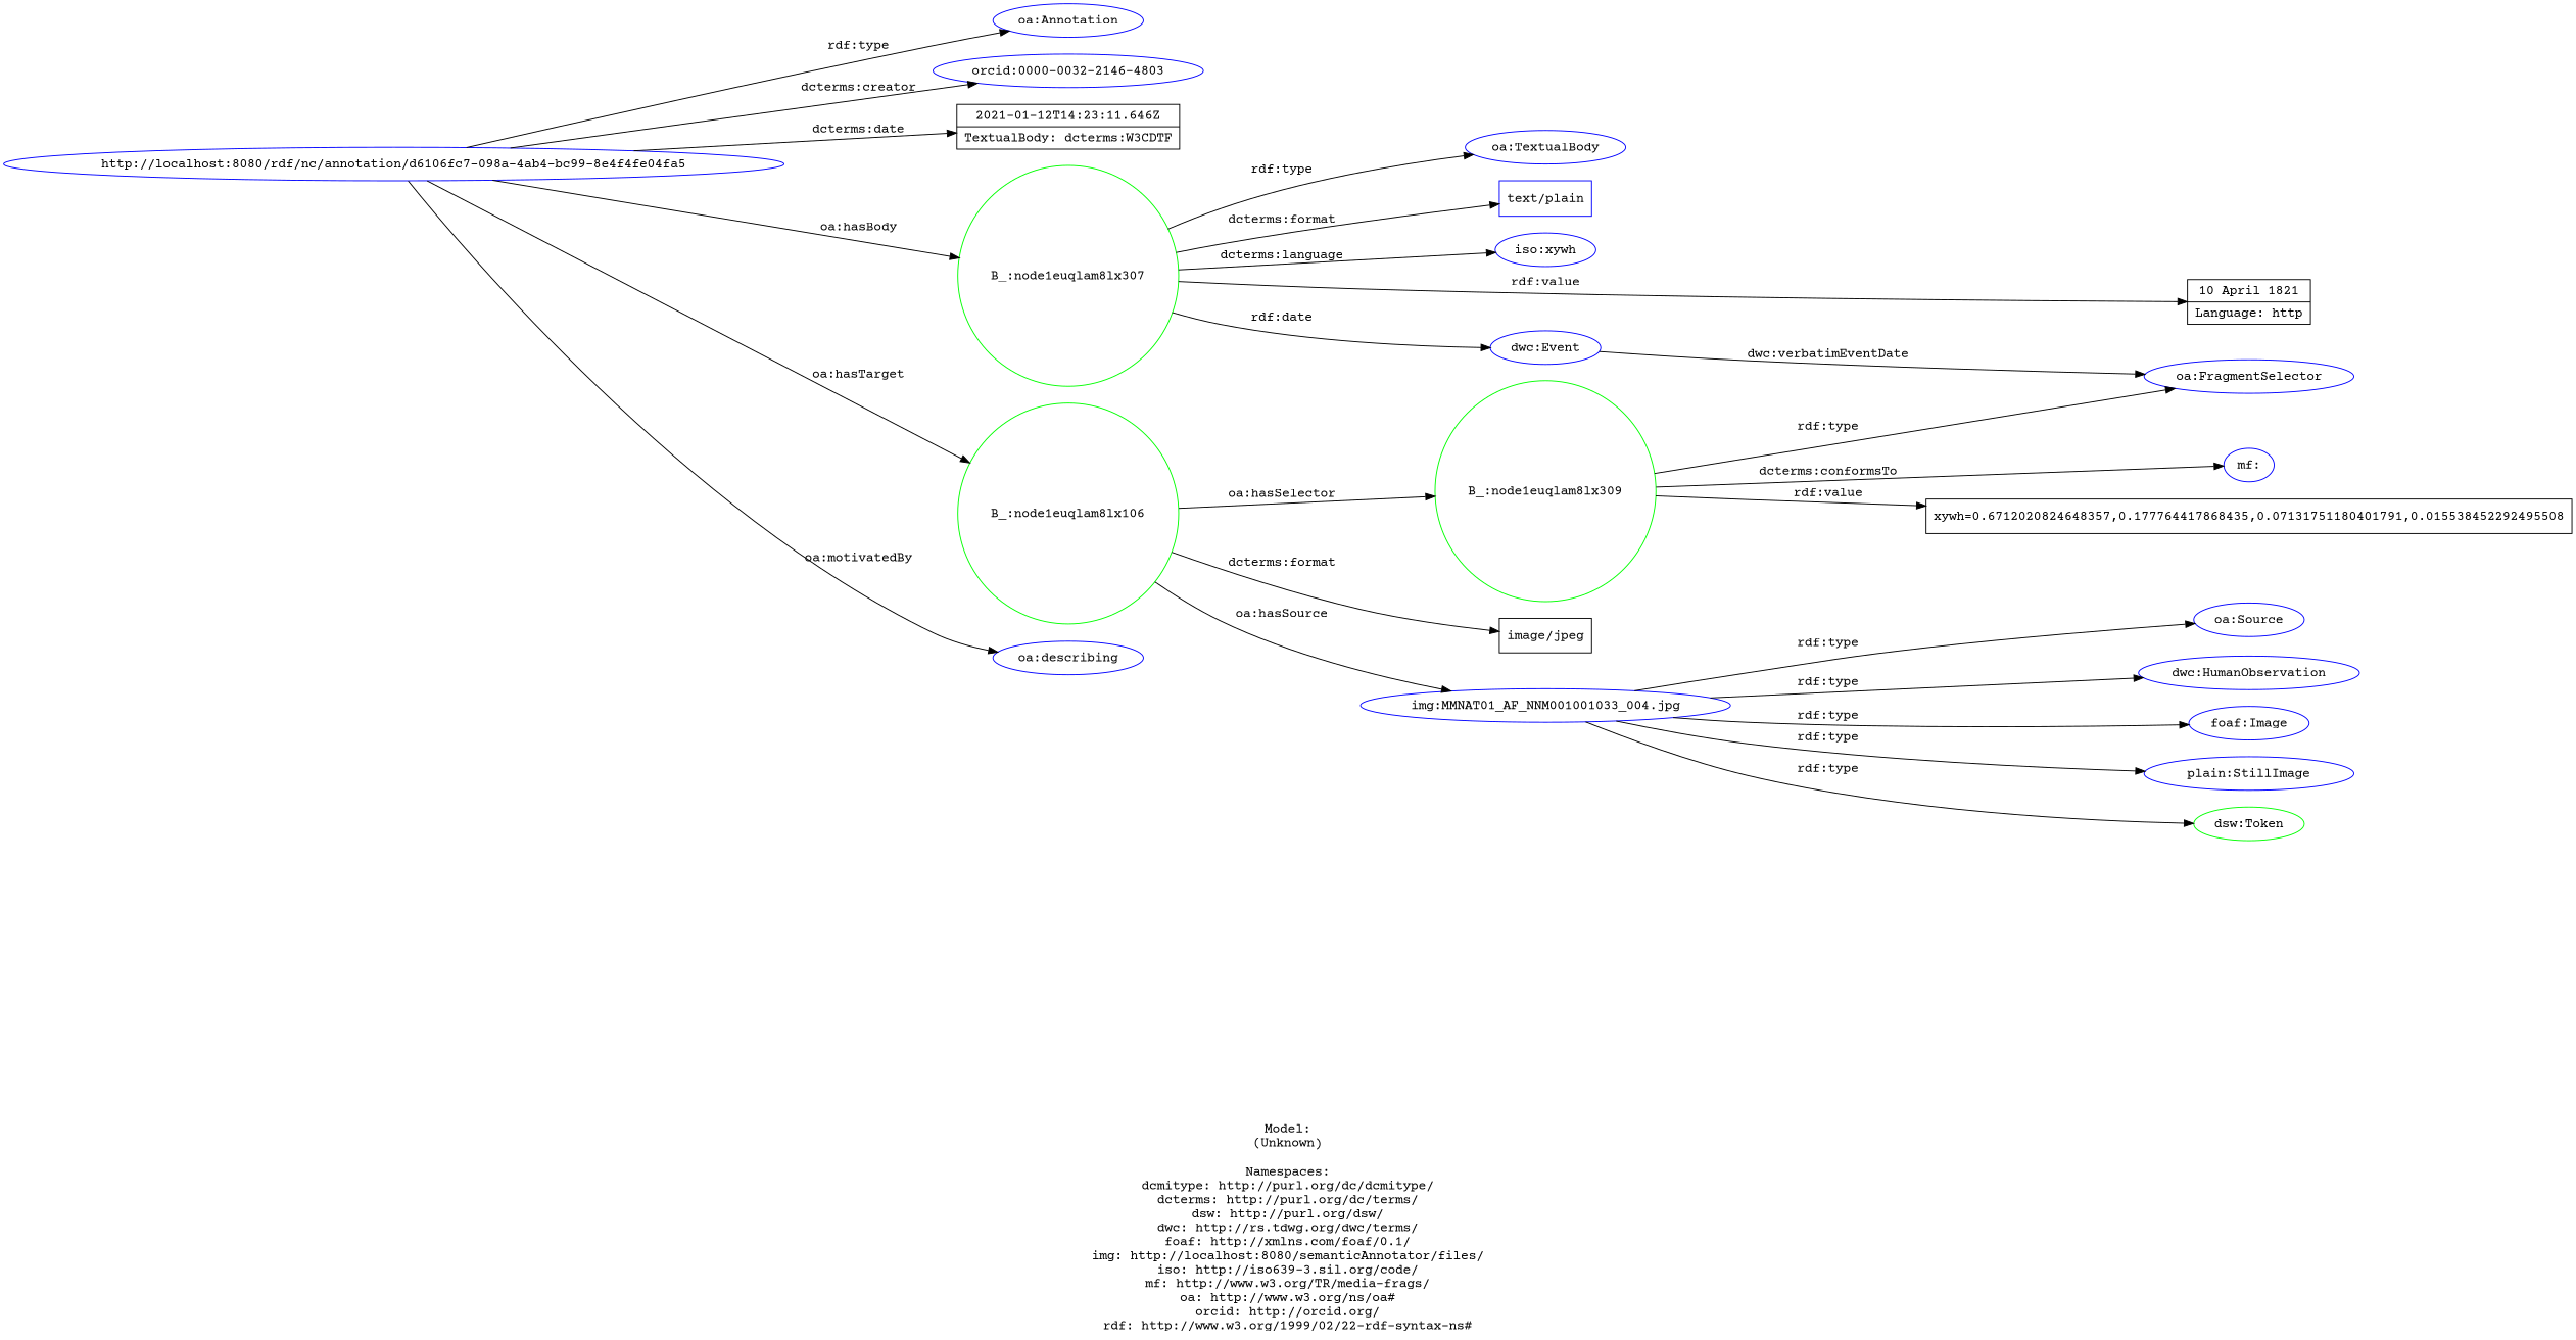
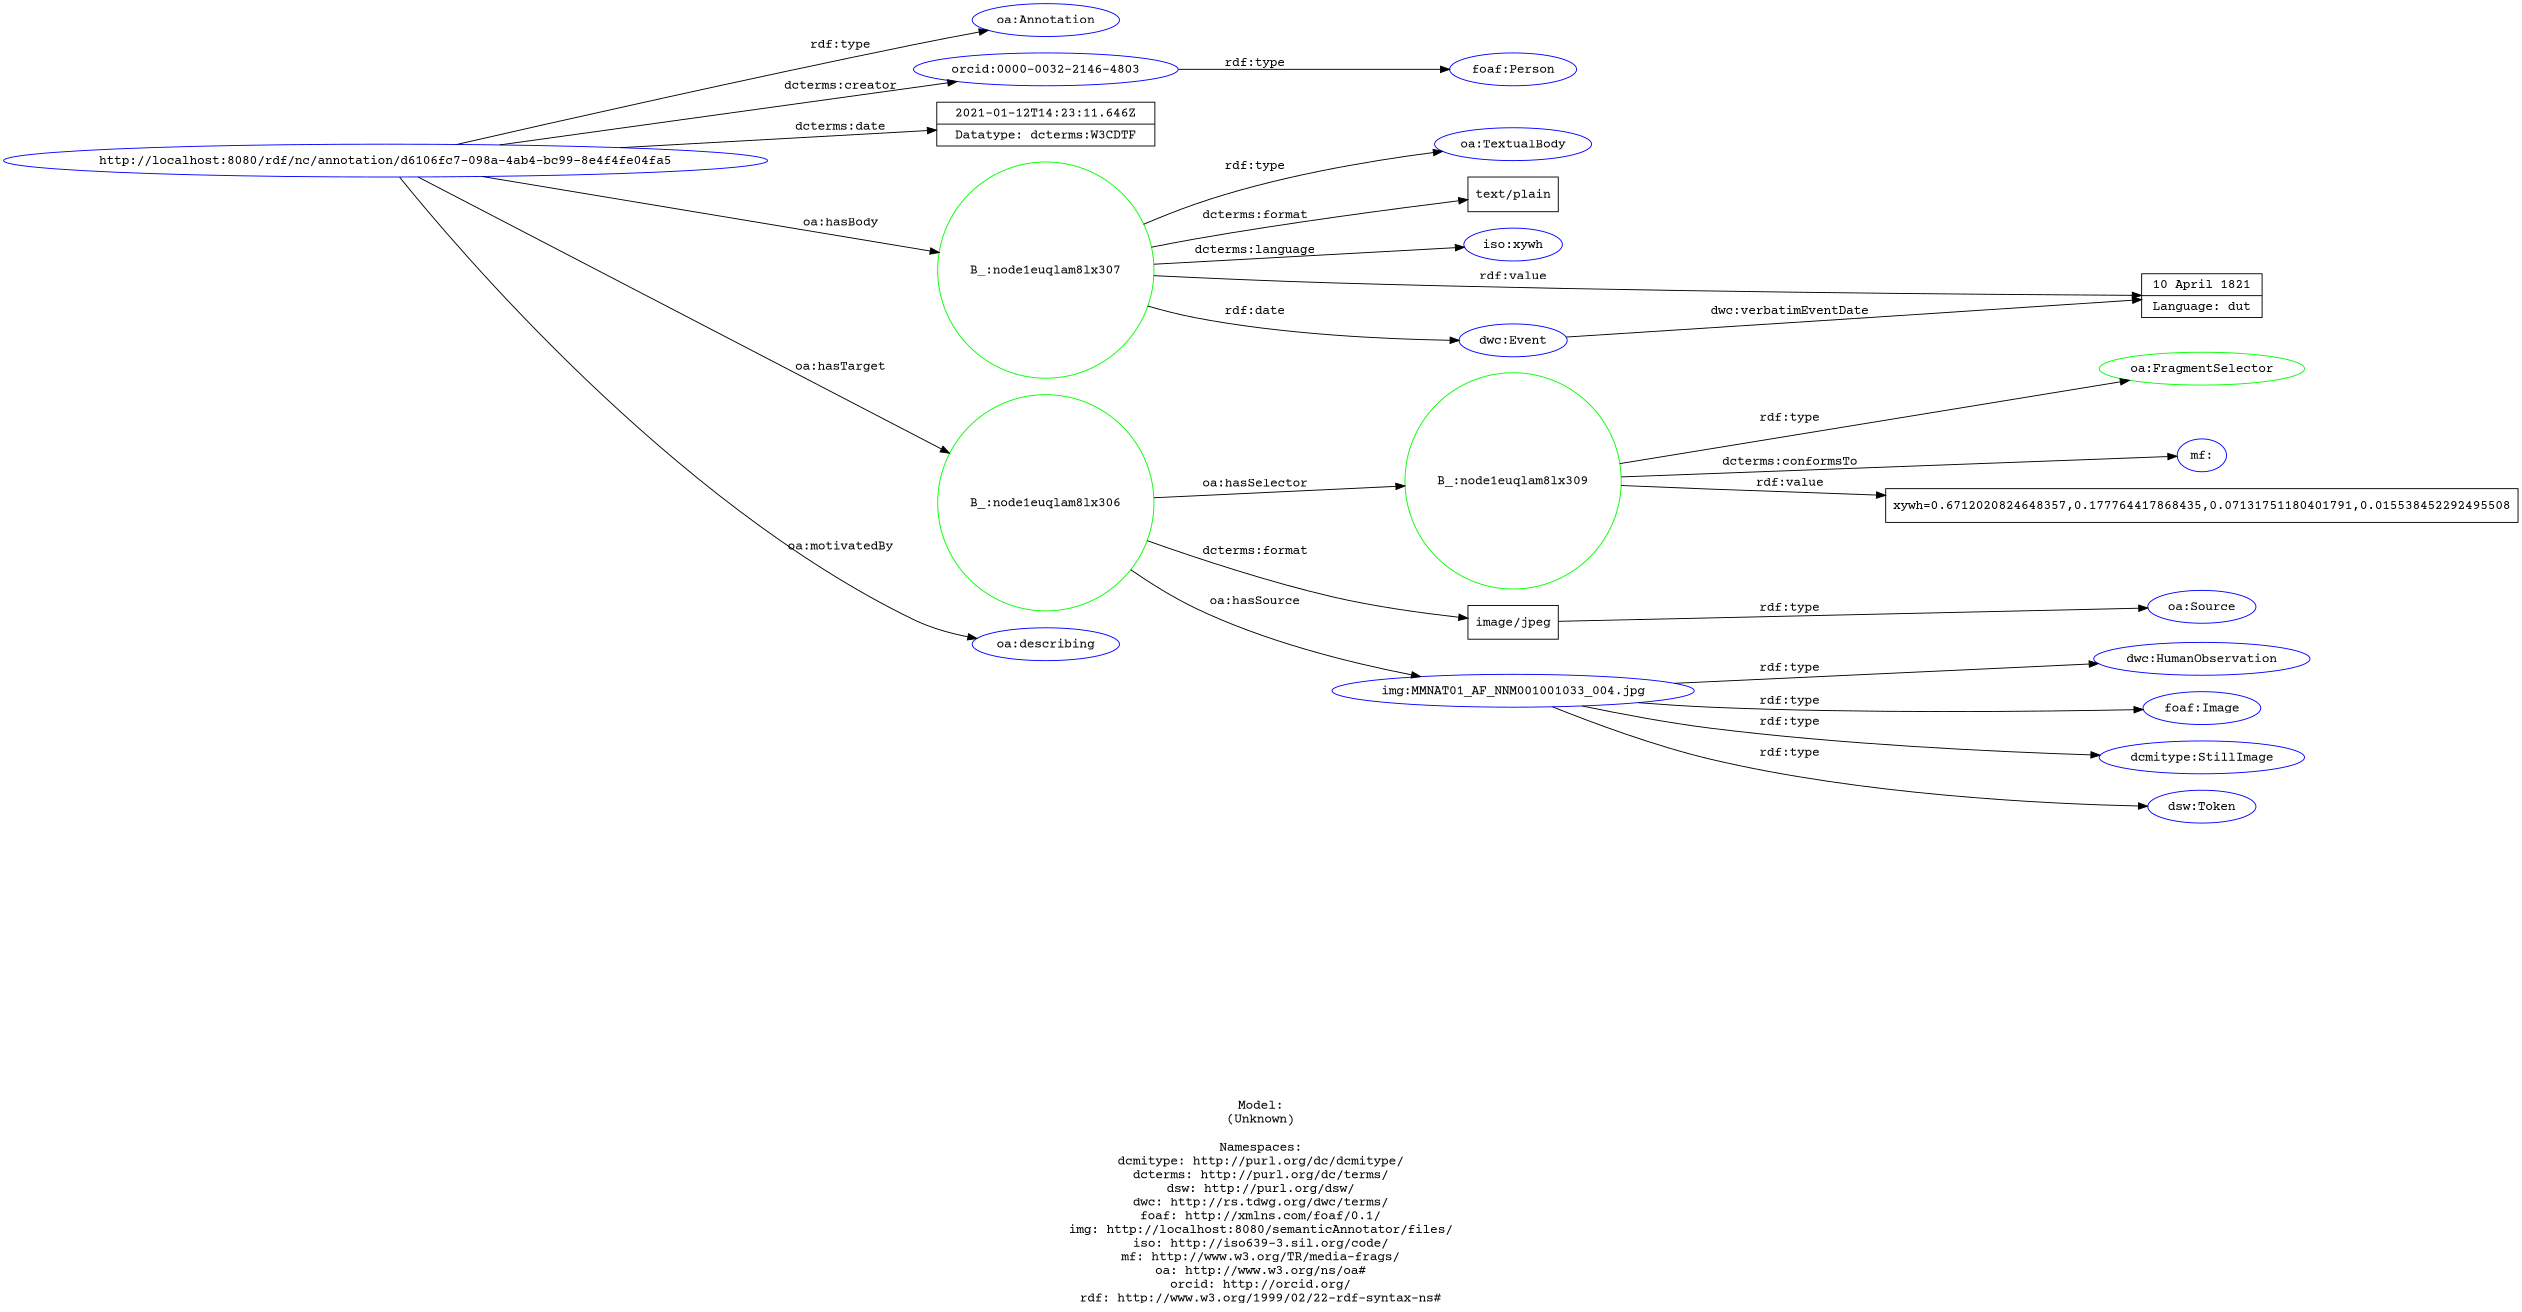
  digraph {
    fontname="Courier Prime"
    label="\n\nModel:\n(Unknown)\n\nNamespaces:\ndcmitype: http://purl.org/dc/dcmitype/\ndcterms: http://purl.org/dc/terms/\ndsw: http://purl.org/dsw/\ndwc: http://rs.tdwg.org/dwc/terms/\nfoaf: http://xmlns.com/foaf/0.1/\nimg: http://localhost:8080/semanticAnnotator/files/\niso: http://iso639-3.sil.org/code/\nmf: http://www.w3.org/TR/media-frags/\noa: http://www.w3.org/ns/oa#\norcid: http://orcid.org/\nrdf: http://www.w3.org/1999/02/22-rdf-syntax-ns#\n"
    rankdir=LR
    node [color=blue fontname="Courier Prime" shape=ellipse]
    edge [fontname="Courier Prime"]
    n1 [label="http://localhost:8080/rdf/nc/annotation/d6106fc7-098a-4ab4-bc99-8e4f4fe04fa5"]
    n2 [label="oa:Annotation"]
    n3 [label="orcid:0000-0032-2146-4803"]
-   n4 [label="2021-01-12T14:23:11.646Z|TextualBody: dcterms:W3CDTF" shape=record color=""]
+   n4 [label="2021-01-12T14:23:11.646Z|Datatype: dcterms:W3CDTF" shape=record color=""]
    "B_:node1euqlam8lx307" [color=green shape=circle]
-   "B_:node1euqlam8lx306" [color=green shape=circle label="B_:node1euqlam8lx106"]
+   "B_:node1euqlam8lx306" [color=green shape=circle]
    n7 [label="oa:describing"]
+   n8 [label="foaf:Person"]
    n9 [label="dwc:Event"]
    n10 [label="oa:TextualBody"]
-   n11 [label="text/plain" shape=record]
+   n11 [label="text/plain" shape=record color=""]
    n12 [label="iso:xywh"]
-   n13 [label="10 April 1821|Language: http" shape=record color=""]
+   n13 [label="10 April 1821|Language: dut" shape=record color=""]
    n14 [label="image/jpeg" shape=record color=""]
    "B_:node1euqlam8lx309" [color=green shape=circle]
    n16 [label="img:MMNAT01_AF_NNM001001033_004.jpg"]
-   n17 [label="oa:FragmentSelector"]
+   n17 [color=green label="oa:FragmentSelector"]
    n18 [label="mf:"]
    n19 [label="xywh=0.6712020824648357,0.177764417868435,0.07131751180401791,0.015538452292495508" shape=record color=""]
-   n20 [label="plain:StillImage"]
-   n21 [color=green label="dsw:Token"]
+   n20 [label="dcmitype:StillImage"]
+   n21 [label="dsw:Token"]
    n22 [label="dwc:HumanObservation"]
    n23 [label="oa:Source"]
    n24 [label="foaf:Image"]
    n1 -> n2 [label="rdf:type"]
    n1 -> n3 [label="dcterms:creator"]
    n1 -> n4 [label="dcterms:date"]
    n1 -> "B_:node1euqlam8lx307" [label="oa:hasBody"]
    n1 -> "B_:node1euqlam8lx306" [label="oa:hasTarget"]
    n1 -> n7 [label="oa:motivatedBy"]
+   n3 -> n8 [label="rdf:type"]
    "B_:node1euqlam8lx307" -> n9 [label="rdf:date"]
    "B_:node1euqlam8lx307" -> n10 [label="rdf:type"]
    "B_:node1euqlam8lx307" -> n11 [label="dcterms:format"]
    "B_:node1euqlam8lx307" -> n12 [label="dcterms:language"]
    "B_:node1euqlam8lx307" -> n13 [label="rdf:value"]
    "B_:node1euqlam8lx306" -> n14 [label="dcterms:format"]
    "B_:node1euqlam8lx306" -> "B_:node1euqlam8lx309" [label="oa:hasSelector"]
    "B_:node1euqlam8lx306" -> n16 [label="oa:hasSource"]
-   n9 -> n17 [label="dwc:verbatimEventDate"]
+   n9 -> n13 [label="dwc:verbatimEventDate"]
    "B_:node1euqlam8lx309" -> n17 [label="rdf:type"]
    "B_:node1euqlam8lx309" -> n18 [label="dcterms:conformsTo"]
    "B_:node1euqlam8lx309" -> n19 [label="rdf:value"]
    n16 -> n20 [label="rdf:type"]
    n16 -> n21 [label="rdf:type"]
    n16 -> n22 [label="rdf:type"]
-   n16 -> n23 [label="rdf:type"]
+   n14 -> n23 [label="rdf:type"]
    n16 -> n24 [label="rdf:type"]
  }
